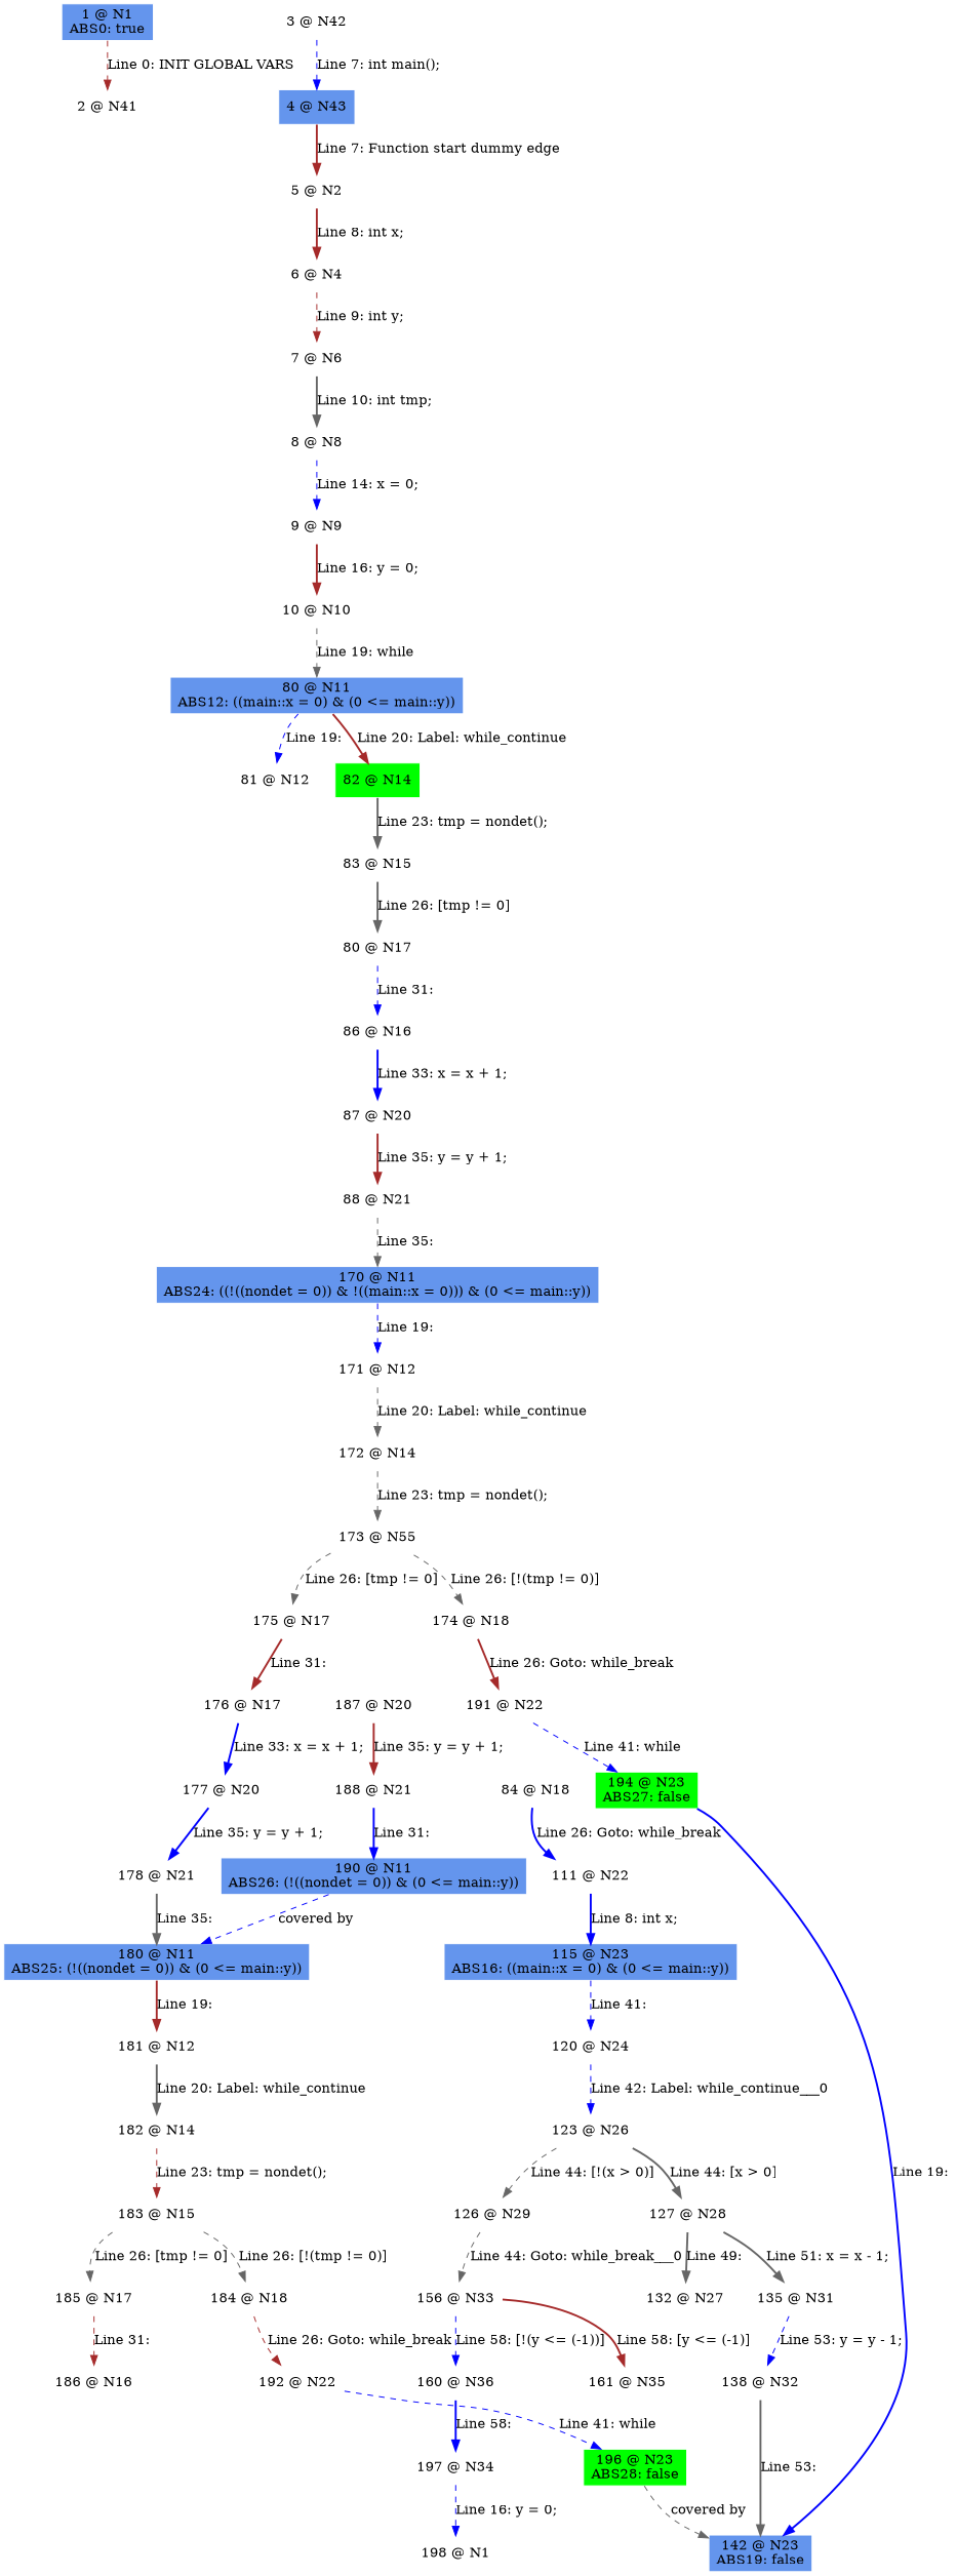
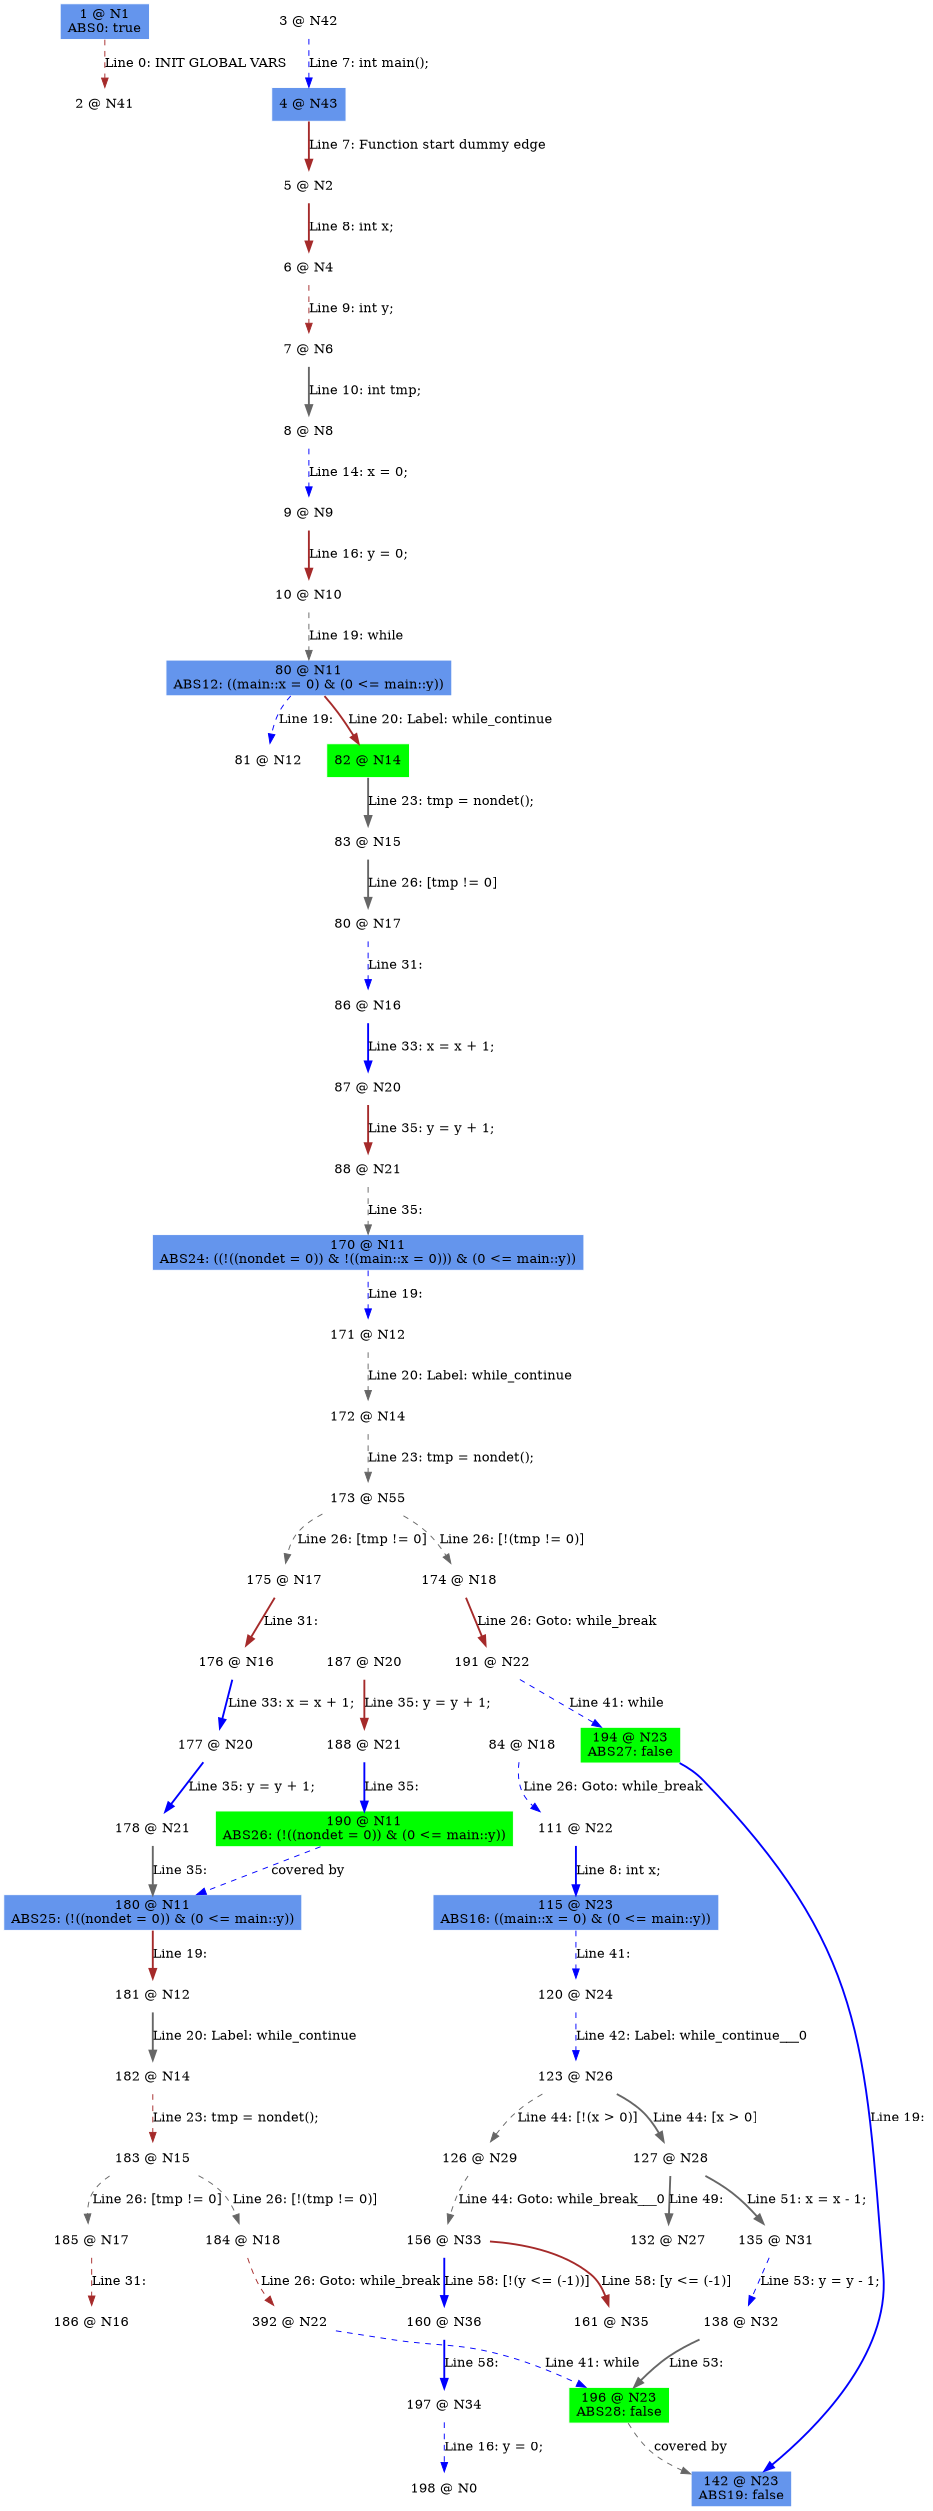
  digraph {
    node [color=white shape=box style=filled]
    edge [color=blue style=dashed]
    n1 [fillcolor=cornflowerblue label="1 @ N1\nABS0: true"]
    n2 [label="2 @ N41"]
    n3 [label="3 @ N42"]
    n4 [fillcolor=cornflowerblue label="4 @ N43"]
    n5 [label="5 @ N2"]
    n6 [label="6 @ N4"]
    n7 [label="7 @ N6"]
    n8 [label="8 @ N8"]
    n9 [label="9 @ N9"]
    n10 [label="10 @ N10"]
    n11 [fillcolor=cornflowerblue label="80 @ N11\nABS12: ((main::x = 0) & (0 <= main::y))"]
    n12 [label="81 @ N12"]
    n13 [fillcolor=green label="82 @ N14"]
    n14 [label="83 @ N15"]
    n15 [label="80 @ N17"]
    n16 [label="86 @ N16"]
    n17 [label="84 @ N18"]
    n18 [label="111 @ N22"]
    n19 [label="87 @ N20"]
    n20 [label="88 @ N21"]
    n21 [fillcolor=cornflowerblue label="170 @ N11\nABS24: ((!((nondet = 0)) & !((main::x = 0))) & (0 <= main::y))"]
    n22 [label="171 @ N12"]
    n23 [label="172 @ N14"]
    n24 [label="173 @ N55"]
    n25 [label="175 @ N17"]
    n26 [label="174 @ N18"]
-   n27 [label="176 @ N17"]
+   n27 [label="176 @ N16"]
    n28 [label="191 @ N22"]
    n29 [label="177 @ N20"]
    n30 [label="178 @ N21"]
    n31 [fillcolor=cornflowerblue label="180 @ N11\nABS25: (!((nondet = 0)) & (0 <= main::y))"]
    n32 [label="181 @ N12"]
    n33 [label="182 @ N14"]
    n34 [label="183 @ N15"]
    n35 [label="185 @ N17"]
    n36 [label="184 @ N18"]
    n37 [label="186 @ N16"]
-   n38 [label="192 @ N22"]
+   n38 [label="392 @ N22"]
    n39 [label="187 @ N20"]
    n40 [label="188 @ N21"]
-   n41 [fillcolor=cornflowerblue label="190 @ N11\nABS26: (!((nondet = 0)) & (0 <= main::y))"]
+   n41 [fillcolor=green label="190 @ N11\nABS26: (!((nondet = 0)) & (0 <= main::y))"]
    n42 [fillcolor=green label="196 @ N23\nABS28: false"]
    n43 [fillcolor=cornflowerblue label="142 @ N23\nABS19: false"]
    n44 [fillcolor=green label="194 @ N23\nABS27: false"]
    n45 [fillcolor=cornflowerblue label="115 @ N23\nABS16: ((main::x = 0) & (0 <= main::y))"]
    n46 [label="120 @ N24"]
    n47 [label="123 @ N26"]
    n48 [label="127 @ N28"]
    n49 [label="126 @ N29"]
    n50 [label="132 @ N27"]
    n51 [label="135 @ N31"]
    n52 [label="156 @ N33"]
    n53 [label="138 @ N32"]
    n54 [label="161 @ N35"]
    n55 [label="160 @ N36"]
    n56 [label="197 @ N34"]
-   n57 [label="198 @ N1"]
+   n57 [label="198 @ N0"]
    n1 -> n2 [color=brown label="Line 0: INIT GLOBAL VARS"]
    n3 -> n4 [label="Line 7: int main();"]
    n4 -> n5 [color=brown label="Line 7: Function start dummy edge" style=bold]
    n5 -> n6 [color=brown label="Line 8: int x;" style=bold]
    n6 -> n7 [color=brown label="Line 9: int y;"]
    n7 -> n8 [color=gray40 label="Line 10: int tmp;" style=bold]
    n8 -> n9 [label="Line 14: x = 0;"]
    n9 -> n10 [color=brown label="Line 16: y = 0;" style=bold]
    n10 -> n11 [color=gray40 label="Line 19: while"]
    n11 -> n12 [label="Line 19: "]
    n11 -> n13 [color=brown label="Line 20: Label: while_continue" style=bold]
    n13 -> n14 [color=gray40 label="Line 23: tmp = nondet();" style=bold]
    n14 -> n15 [color=gray40 label="Line 26: [tmp != 0]" style=bold]
    n15 -> n16 [label="Line 31: "]
    n16 -> n19 [label="Line 33: x = x + 1;" style=bold]
-   n17 -> n18 [label="Line 26: Goto: while_break" style=bold]
+   n17 -> n18 [label="Line 26: Goto: while_break"]
    n18 -> n45 [label="Line 8: int x;" style=bold]
    n19 -> n20 [color=brown label="Line 35: y = y + 1;" style=bold]
    n20 -> n21 [color=gray40 label="Line 35: "]
    n21 -> n22 [label="Line 19: "]
    n22 -> n23 [color=gray40 label="Line 20: Label: while_continue"]
    n23 -> n24 [color=gray40 label="Line 23: tmp = nondet();"]
    n24 -> n25 [color=gray40 label="Line 26: [tmp != 0]"]
    n24 -> n26 [color=gray40 label="Line 26: [!(tmp != 0)]"]
    n25 -> n27 [color=brown label="Line 31: " style=bold]
    n26 -> n28 [color=brown label="Line 26: Goto: while_break" style=bold]
    n27 -> n29 [label="Line 33: x = x + 1;" style=bold]
    n28 -> n44 [label="Line 41: while"]
    n29 -> n30 [label="Line 35: y = y + 1;" style=bold]
    n30 -> n31 [color=gray40 label="Line 35: " style=bold]
    n31 -> n32 [color=brown label="Line 19: " style=bold]
    n32 -> n33 [color=gray40 label="Line 20: Label: while_continue" style=bold]
    n33 -> n34 [color=brown label="Line 23: tmp = nondet();"]
    n34 -> n35 [color=gray40 label="Line 26: [tmp != 0]"]
    n34 -> n36 [color=gray40 label="Line 26: [!(tmp != 0)]"]
    n35 -> n37 [color=brown label="Line 31: "]
    n36 -> n38 [color=brown label="Line 26: Goto: while_break"]
    n38 -> n42 [label="Line 41: while"]
    n39 -> n40 [color=brown label="Line 35: y = y + 1;" style=bold]
-   n40 -> n41 [label="Line 31: " style=bold]
+   n40 -> n41 [label="Line 35: " style=bold]
    n41 -> n31 [label="covered by" weight=0]
    n42 -> n43 [color=gray40 label="covered by" weight=0]
    n44 -> n43 [label="Line 19: " style=bold weight=0]
    n45 -> n46 [label="Line 41: "]
    n46 -> n47 [label="Line 42: Label: while_continue___0"]
    n47 -> n48 [color=gray40 label="Line 44: [x > 0]" style=bold]
    n47 -> n49 [color=gray40 label="Line 44: [!(x > 0)]"]
    n48 -> n50 [color=gray40 label="Line 49: " style=bold]
    n48 -> n51 [color=gray40 label="Line 51: x = x - 1;" style=bold]
    n49 -> n52 [color=gray40 label="Line 44: Goto: while_break___0"]
    n51 -> n53 [label="Line 53: y = y - 1;"]
    n52 -> n54 [color=brown label="Line 58: [y <= (-1)]" style=bold]
-   n52 -> n55 [label="Line 58: [!(y <= (-1))]"]
-   n53 -> n43 [color=gray40 label="Line 53: " style=bold]
+   n52 -> n55 [label="Line 58: [!(y <= (-1))]" style=bold]
+   n53 -> n42 [color=gray40 label="Line 53: " style=bold]
    n55 -> n56 [label="Line 58: " style=bold]
    n56 -> n57 [label="Line 16: y = 0;"]
  }
